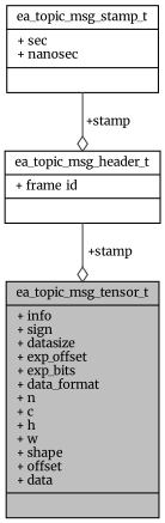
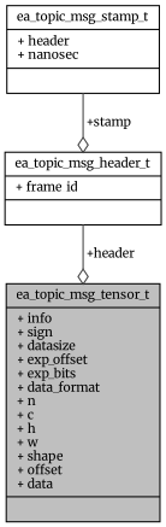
  digraph {
    fontname=Merriweather
    node [color=black fontname=Merriweather fontsize=10 shape=record]
    edge [arrowhead=odiamond color=grey25 fontname=Merriweather fontsize=10 labelfontname=Helvetica labelfontsize=10 style=solid]
    n1 [fillcolor=grey75 fontcolor=black height=0.2 label="{ea_topic_msg_tensor_t\n|+ info\l+ sign\l+ datasize\l+ exp_offset\l+ exp_bits\l+ data_format\l+ n\l+ c\l+ h\l+ w\l+ shape\l+ offset\l+ data\l|}" style=filled width=0.4]
    n2 [height=0.2 label="{ea_topic_msg_header_t\n|+ frame_id\l|}" width=0.4]
-   n3 [height=0.2 label="{ea_topic_msg_stamp_t\n|+ sec\l+ nanosec\l|}" width=0.4]
-   n2 -> n1 [label=" +stamp"]
+   n3 [height=0.2 label="{ea_topic_msg_stamp_t\n|+ header\l+ nanosec\l|}" width=0.4]
+   n2 -> n1 [label=" +header"]
    n3 -> n2 [label=" +stamp"]
  }
